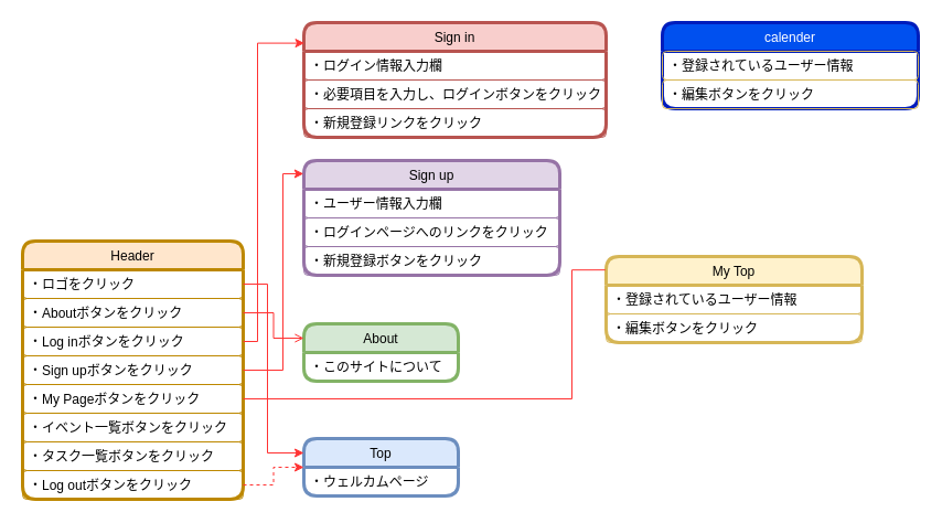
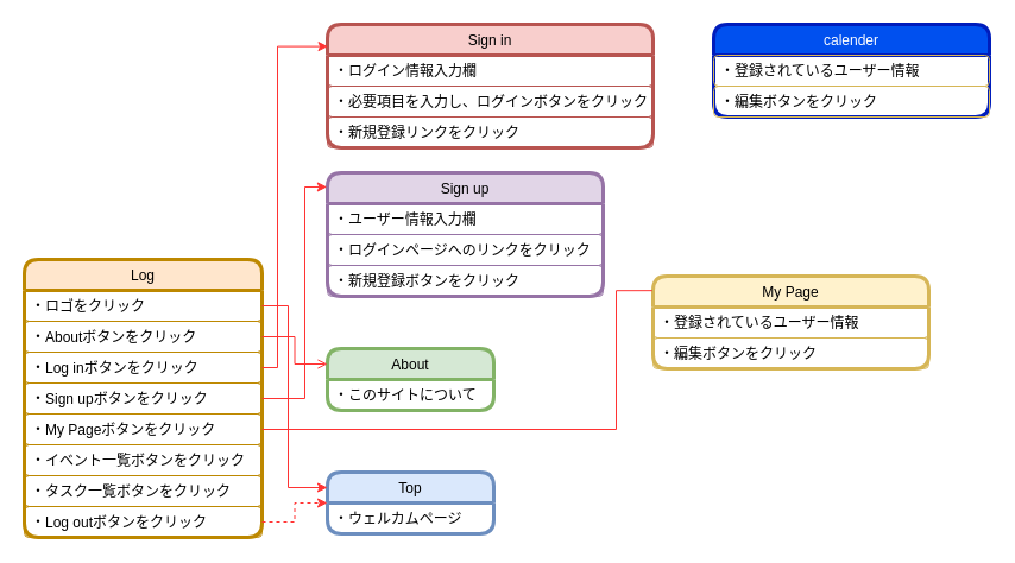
  <mxCell id="0" />
  <mxCell id="1" parent="0" />
- <mxCell id="2" value="Header" style="swimlane;fontStyle=0;childLayout=stackLayout;horizontal=1;startSize=26;horizontalStack=0;resizeParent=1;resizeParentMax=0;resizeLast=0;collapsible=1;marginBottom=0;fillColor=#ffe6cc;strokeColor=#BD8800;strokeWidth=3;rounded=1;fontColor=#000000;" parent="1" vertex="1"><mxGeometry x="20" y="218" width="200" height="234" as="geometry" /></mxCell>
+ <mxCell id="2" value="Log" style="swimlane;fontStyle=0;childLayout=stackLayout;horizontal=1;startSize=26;horizontalStack=0;resizeParent=1;resizeParentMax=0;resizeLast=0;collapsible=1;marginBottom=0;fillColor=#ffe6cc;strokeColor=#BD8800;strokeWidth=3;rounded=1;fontColor=#000000;" parent="1" vertex="1"><mxGeometry x="20" y="218" width="200" height="234" as="geometry" /></mxCell>
  <mxCell id="3" value="・ロゴをクリック" style="text;fillColor=none;align=left;verticalAlign=top;spacingLeft=4;spacingRight=4;overflow=hidden;rotatable=0;points=[[0,0.5],[1,0.5]];portConstraint=eastwest;perimeterSpacing=0;strokeWidth=1;rounded=1;glass=0;sketch=0;fontColor=#000000;labelBorderColor=none;strokeColor=#BD8800;" parent="2" vertex="1"><mxGeometry y="26" width="200" height="26" as="geometry" /></mxCell>
  <mxCell id="4" value="・Aboutボタンをクリック" style="text;strokeColor=#BD8800;fillColor=none;align=left;verticalAlign=top;spacingLeft=4;spacingRight=4;overflow=hidden;rotatable=0;points=[[0,0.5],[1,0.5]];portConstraint=eastwest;rounded=1;fontColor=#000000;" parent="2" vertex="1"><mxGeometry y="52" width="200" height="26" as="geometry" /></mxCell>
  <mxCell id="5" value="・Log inボタンをクリック" style="text;fillColor=none;align=left;verticalAlign=top;spacingLeft=4;spacingRight=4;overflow=hidden;rotatable=0;points=[[0,0.5],[1,0.5]];portConstraint=eastwest;rounded=1;fontColor=#000000;strokeColor=#BD8800;" parent="2" vertex="1"><mxGeometry y="78" width="200" height="26" as="geometry" /></mxCell>
  <mxCell id="6" value="・Sign upボタンをクリック" style="text;fillColor=none;align=left;verticalAlign=top;spacingLeft=4;spacingRight=4;overflow=hidden;rotatable=0;points=[[0,0.5],[1,0.5]];portConstraint=eastwest;rounded=1;fontColor=#000000;strokeColor=#BD8800;" parent="2" vertex="1"><mxGeometry y="104" width="200" height="26" as="geometry" /></mxCell>
  <mxCell id="7" value="・My Pageボタンをクリック" style="text;fillColor=none;align=left;verticalAlign=top;spacingLeft=4;spacingRight=4;overflow=hidden;rotatable=0;points=[[0,0.5],[1,0.5]];portConstraint=eastwest;rounded=1;fontColor=#000000;strokeColor=#BD8800;" parent="2" vertex="1"><mxGeometry y="130" width="200" height="26" as="geometry" /></mxCell>
  <mxCell id="8" value="・イベント一覧ボタンをクリック" style="text;fillColor=none;align=left;verticalAlign=top;spacingLeft=4;spacingRight=4;overflow=hidden;rotatable=0;points=[[0,0.5],[1,0.5]];portConstraint=eastwest;rounded=1;fontColor=#000000;strokeColor=#BD8800;" parent="2" vertex="1"><mxGeometry y="156" width="200" height="26" as="geometry" /></mxCell>
  <mxCell id="9" value="・タスク一覧ボタンをクリック" style="text;fillColor=none;align=left;verticalAlign=top;spacingLeft=4;spacingRight=4;overflow=hidden;rotatable=0;points=[[0,0.5],[1,0.5]];portConstraint=eastwest;rounded=1;fontColor=#000000;strokeColor=#BD8800;" parent="2" vertex="1"><mxGeometry y="182" width="200" height="26" as="geometry" /></mxCell>
  <mxCell id="10" value="・Log outボタンをクリック" style="text;fillColor=none;align=left;verticalAlign=top;spacingLeft=4;spacingRight=4;overflow=hidden;rotatable=0;points=[[0,0.5],[1,0.5]];portConstraint=eastwest;rounded=1;fontColor=#000000;strokeColor=#BD8800;" parent="2" vertex="1"><mxGeometry y="208" width="200" height="26" as="geometry" /></mxCell>
  <mxCell id="11" value="Top" style="swimlane;fontStyle=0;childLayout=stackLayout;horizontal=1;startSize=26;fillColor=#dae8fc;horizontalStack=0;resizeParent=1;resizeParentMax=0;resizeLast=0;collapsible=1;marginBottom=0;glass=0;sketch=0;strokeColor=#6c8ebf;rounded=1;fontColor=#000000;strokeWidth=3;" parent="1" vertex="1"><mxGeometry x="275" y="397" width="140" height="52" as="geometry"><mxRectangle x="277" y="393" width="46" height="26" as="alternateBounds" /></mxGeometry></mxCell>
  <mxCell id="12" value="・ウェルカムページ" style="text;strokeColor=none;fillColor=none;align=left;verticalAlign=top;spacingLeft=4;spacingRight=4;overflow=hidden;rotatable=0;points=[[0,0.5],[1,0.5]];portConstraint=eastwest;rounded=1;glass=0;sketch=0;fontColor=#000000;" parent="11" vertex="1"><mxGeometry y="26" width="140" height="26" as="geometry" /></mxCell>
  <mxCell id="13" style="edgeStyle=orthogonalEdgeStyle;rounded=0;orthogonalLoop=1;jettySize=auto;html=1;exitX=1;exitY=0.5;exitDx=0;exitDy=0;entryX=0;entryY=0.5;entryDx=0;entryDy=0;fontColor=#000000;strokeColor=#FF3333;dashed=1;" parent="1" source="10" target="11" edge="1"><mxGeometry relative="1" as="geometry" /></mxCell>
  <mxCell id="14" style="edgeStyle=orthogonalEdgeStyle;rounded=0;orthogonalLoop=1;jettySize=auto;html=1;exitX=1;exitY=0.5;exitDx=0;exitDy=0;fontColor=#000000;strokeColor=#FF3333;entryX=0;entryY=0.25;entryDx=0;entryDy=0;" parent="1" source="3" target="11" edge="1"><mxGeometry relative="1" as="geometry"><mxPoint x="372" y="367" as="targetPoint" /><Array as="points"><mxPoint x="242" y="257" /><mxPoint x="242" y="410" /></Array></mxGeometry></mxCell>
  <mxCell id="15" value="About" style="swimlane;fontStyle=0;childLayout=stackLayout;horizontal=1;startSize=26;fillColor=#d5e8d4;horizontalStack=0;resizeParent=1;resizeParentMax=0;resizeLast=0;collapsible=1;marginBottom=0;glass=0;sketch=0;strokeColor=#82b366;rounded=1;strokeWidth=3;fontColor=#000000;" parent="1" vertex="1"><mxGeometry x="275" y="293" width="140" height="52" as="geometry"><mxRectangle x="277" y="393" width="46" height="26" as="alternateBounds" /></mxGeometry></mxCell>
  <mxCell id="16" value="・このサイトについて" style="text;strokeColor=none;fillColor=none;align=left;verticalAlign=top;spacingLeft=4;spacingRight=4;overflow=hidden;rotatable=0;points=[[0,0.5],[1,0.5]];portConstraint=eastwest;rounded=1;glass=0;sketch=0;fontColor=#000000;" parent="15" vertex="1"><mxGeometry y="26" width="140" height="26" as="geometry" /></mxCell>
  <mxCell id="17" style="edgeStyle=orthogonalEdgeStyle;rounded=0;orthogonalLoop=1;jettySize=auto;html=1;exitX=1;exitY=0.5;exitDx=0;exitDy=0;entryX=0;entryY=0.25;entryDx=0;entryDy=0;fontColor=#000000;strokeColor=#FF3333;endArrow=open;" parent="1" source="4" target="15" edge="1"><mxGeometry relative="1" as="geometry" /></mxCell>
  <mxCell id="18" value="Sign in" style="swimlane;fontStyle=0;childLayout=stackLayout;horizontal=1;startSize=26;fillColor=#f8cecc;horizontalStack=0;resizeParent=1;resizeParentMax=0;resizeLast=0;collapsible=1;marginBottom=0;rounded=1;glass=0;sketch=0;strokeWidth=3;fontColor=#000000;strokeColor=#B85450;" parent="1" vertex="1"><mxGeometry x="275" y="20" width="274" height="104" as="geometry"><mxRectangle x="212" y="53" width="60" height="26" as="alternateBounds" /></mxGeometry></mxCell>
  <mxCell id="19" value="・ログイン情報入力欄" style="text;fillColor=none;align=left;verticalAlign=top;spacingLeft=4;spacingRight=4;overflow=hidden;rotatable=0;points=[[0,0.5],[1,0.5]];portConstraint=eastwest;fontColor=#000000;strokeColor=#B85450;rounded=1;" parent="18" vertex="1"><mxGeometry y="26" width="274" height="26" as="geometry" /></mxCell>
  <mxCell id="20" value="・必要項目を入力し、ログインボタンをクリック" style="text;fillColor=none;align=left;verticalAlign=top;spacingLeft=4;spacingRight=4;overflow=hidden;rotatable=0;points=[[0,0.5],[1,0.5]];portConstraint=eastwest;fontColor=#000000;strokeColor=#B85450;rounded=1;" parent="18" vertex="1"><mxGeometry y="52" width="274" height="26" as="geometry" /></mxCell>
  <mxCell id="21" value="・新規登録リンクをクリック" style="text;fillColor=none;align=left;verticalAlign=top;spacingLeft=4;spacingRight=4;overflow=hidden;rotatable=0;points=[[0,0.5],[1,0.5]];portConstraint=eastwest;fontColor=#000000;strokeColor=#B85450;rounded=1;" parent="18" vertex="1"><mxGeometry y="78" width="274" height="26" as="geometry" /></mxCell>
  <mxCell id="22" style="edgeStyle=orthogonalEdgeStyle;rounded=0;orthogonalLoop=1;jettySize=auto;html=1;exitX=1;exitY=0.5;exitDx=0;exitDy=0;entryX=0.002;entryY=0.179;entryDx=0;entryDy=0;entryPerimeter=0;fontColor=#000000;strokeColor=#FF3333;" parent="1" source="5" target="18" edge="1"><mxGeometry relative="1" as="geometry"><Array as="points"><mxPoint x="233" y="309" /><mxPoint x="233" y="39" /></Array></mxGeometry></mxCell>
  <mxCell id="23" value="Sign up" style="swimlane;fontStyle=0;childLayout=stackLayout;horizontal=1;startSize=26;fillColor=#e1d5e7;horizontalStack=0;resizeParent=1;resizeParentMax=0;resizeLast=0;collapsible=1;marginBottom=0;rounded=1;glass=0;sketch=0;strokeWidth=3;fontColor=#000000;strokeColor=#9673A6;" parent="1" vertex="1"><mxGeometry x="275" y="145" width="232" height="104" as="geometry"><mxRectangle x="212" y="53" width="60" height="26" as="alternateBounds" /></mxGeometry></mxCell>
  <mxCell id="24" value="・ユーザー情報入力欄" style="text;fillColor=none;align=left;verticalAlign=top;spacingLeft=4;spacingRight=4;overflow=hidden;rotatable=0;points=[[0,0.5],[1,0.5]];portConstraint=eastwest;fontColor=#000000;rounded=1;strokeColor=#9673A6;" parent="23" vertex="1"><mxGeometry y="26" width="232" height="26" as="geometry" /></mxCell>
  <mxCell id="25" value="・ログインページへのリンクをクリック" style="text;fillColor=none;align=left;verticalAlign=top;spacingLeft=4;spacingRight=4;overflow=hidden;rotatable=0;points=[[0,0.5],[1,0.5]];portConstraint=eastwest;fontColor=#000000;rounded=1;strokeColor=#9673A6;" parent="23" vertex="1"><mxGeometry y="52" width="232" height="26" as="geometry" /></mxCell>
  <mxCell id="26" value="・新規登録ボタンをクリック" style="text;fillColor=none;align=left;verticalAlign=top;spacingLeft=4;spacingRight=4;overflow=hidden;rotatable=0;points=[[0,0.5],[1,0.5]];portConstraint=eastwest;fontColor=#000000;rounded=1;strokeColor=#9673A6;" parent="23" vertex="1"><mxGeometry y="78" width="232" height="26" as="geometry" /></mxCell>
  <mxCell id="27" style="edgeStyle=orthogonalEdgeStyle;rounded=0;orthogonalLoop=1;jettySize=auto;html=1;exitX=1;exitY=0.5;exitDx=0;exitDy=0;entryX=-0.001;entryY=0.115;entryDx=0;entryDy=0;entryPerimeter=0;fontColor=#000000;strokeColor=#FF3333;" parent="1" source="6" target="23" edge="1"><mxGeometry relative="1" as="geometry"><Array as="points"><mxPoint x="256" y="335" /><mxPoint x="256" y="157" /></Array></mxGeometry></mxCell>
- <mxCell id="28" value="My Top" style="swimlane;fontStyle=0;childLayout=stackLayout;horizontal=1;startSize=26;fillColor=#fff2cc;horizontalStack=0;resizeParent=1;resizeParentMax=0;resizeLast=0;collapsible=1;marginBottom=0;rounded=1;glass=0;sketch=0;strokeWidth=3;fontColor=#000000;strokeColor=#D6B656;" parent="1" vertex="1"><mxGeometry x="549" y="232" width="232" height="78" as="geometry"><mxRectangle x="212" y="53" width="60" height="26" as="alternateBounds" /></mxGeometry></mxCell>
+ <mxCell id="28" value="My Page" style="swimlane;fontStyle=0;childLayout=stackLayout;horizontal=1;startSize=26;fillColor=#fff2cc;horizontalStack=0;resizeParent=1;resizeParentMax=0;resizeLast=0;collapsible=1;marginBottom=0;rounded=1;glass=0;sketch=0;strokeWidth=3;fontColor=#000000;strokeColor=#D6B656;" parent="1" vertex="1"><mxGeometry x="549" y="232" width="232" height="78" as="geometry"><mxRectangle x="212" y="53" width="60" height="26" as="alternateBounds" /></mxGeometry></mxCell>
  <mxCell id="29" value="・登録されているユーザー情報" style="text;fillColor=none;align=left;verticalAlign=top;spacingLeft=4;spacingRight=4;overflow=hidden;rotatable=0;points=[[0,0.5],[1,0.5]];portConstraint=eastwest;fontColor=#000000;rounded=1;strokeColor=#D6B656;" parent="28" vertex="1"><mxGeometry y="26" width="232" height="26" as="geometry" /></mxCell>
  <mxCell id="30" value="・編集ボタンをクリック" style="text;fillColor=none;align=left;verticalAlign=top;spacingLeft=4;spacingRight=4;overflow=hidden;rotatable=0;points=[[0,0.5],[1,0.5]];portConstraint=eastwest;fontColor=#000000;rounded=1;strokeColor=#D6B656;" parent="28" vertex="1"><mxGeometry y="52" width="232" height="26" as="geometry" /></mxCell>
  <mxCell id="31" style="edgeStyle=orthogonalEdgeStyle;rounded=0;orthogonalLoop=1;jettySize=auto;html=1;exitX=1;exitY=0.5;exitDx=0;exitDy=0;entryX=-0.003;entryY=0.156;entryDx=0;entryDy=0;entryPerimeter=0;fontColor=#000000;strokeColor=#FF3333;endArrow=none;" parent="1" source="7" target="28" edge="1"><mxGeometry relative="1" as="geometry"><Array as="points"><mxPoint x="518" y="361" /><mxPoint x="518" y="244" /></Array></mxGeometry></mxCell>
  <mxCell id="32" value="calender" style="swimlane;fontStyle=0;childLayout=stackLayout;horizontal=1;startSize=26;fillColor=#0050ef;horizontalStack=0;resizeParent=1;resizeParentMax=0;resizeLast=0;collapsible=1;marginBottom=0;rounded=1;glass=0;sketch=0;strokeWidth=3;fontColor=#ffffff;strokeColor=#001DBC;" vertex="1" parent="1"><mxGeometry x="600" y="20" width="232" height="78" as="geometry"><mxRectangle x="212" y="53" width="60" height="26" as="alternateBounds" /></mxGeometry></mxCell>
  <mxCell id="33" value="・登録されているユーザー情報" style="text;fillColor=none;align=left;verticalAlign=top;spacingLeft=4;spacingRight=4;overflow=hidden;rotatable=0;points=[[0,0.5],[1,0.5]];portConstraint=eastwest;fontColor=#000000;rounded=1;strokeColor=#D6B656;" vertex="1" parent="32"><mxGeometry y="26" width="232" height="26" as="geometry" /></mxCell>
  <mxCell id="34" value="・編集ボタンをクリック" style="text;fillColor=none;align=left;verticalAlign=top;spacingLeft=4;spacingRight=4;overflow=hidden;rotatable=0;points=[[0,0.5],[1,0.5]];portConstraint=eastwest;fontColor=#000000;rounded=1;strokeColor=#D6B656;" vertex="1" parent="32"><mxGeometry y="52" width="232" height="26" as="geometry" /></mxCell>
